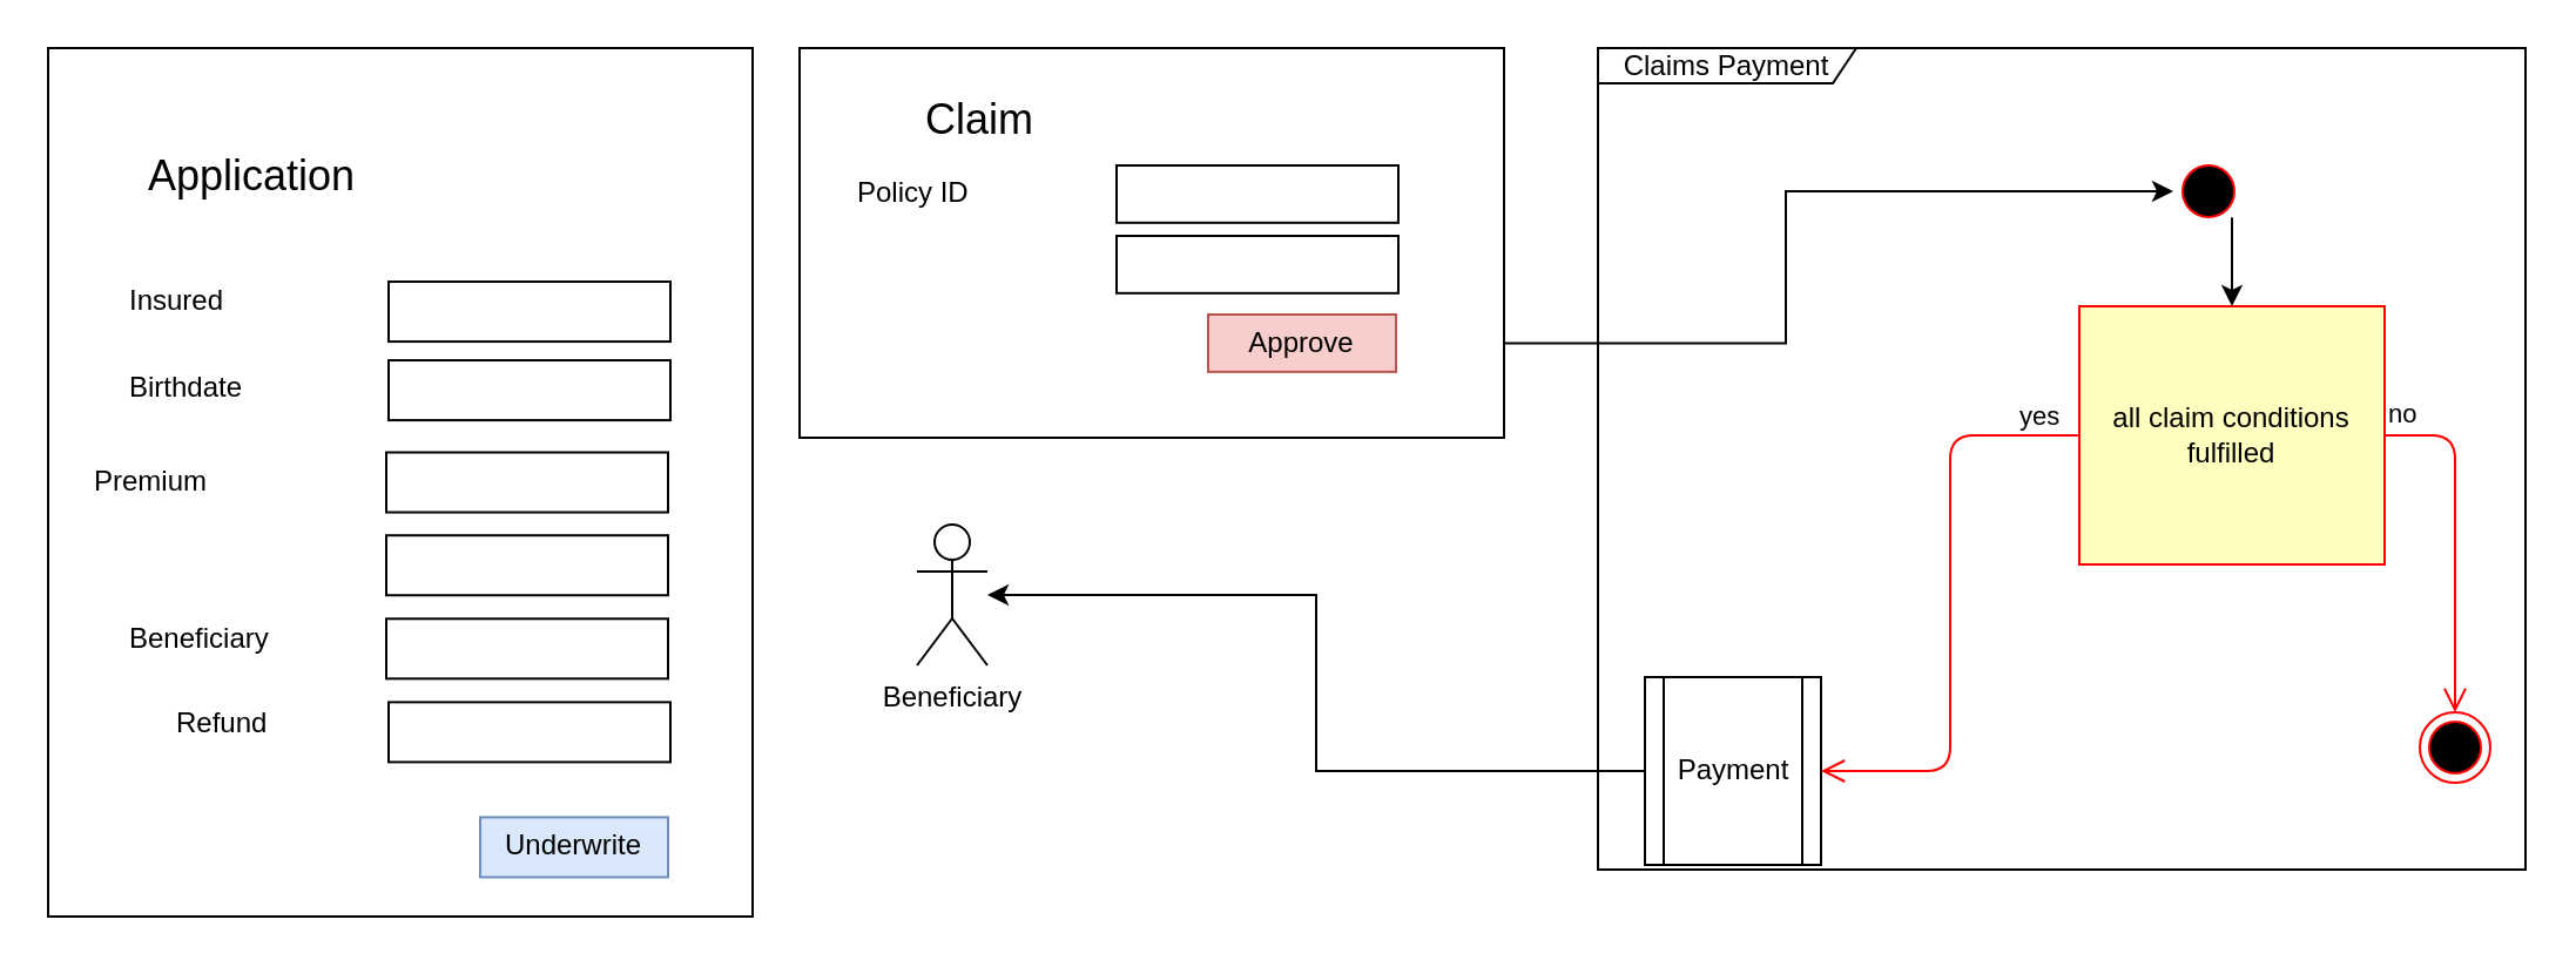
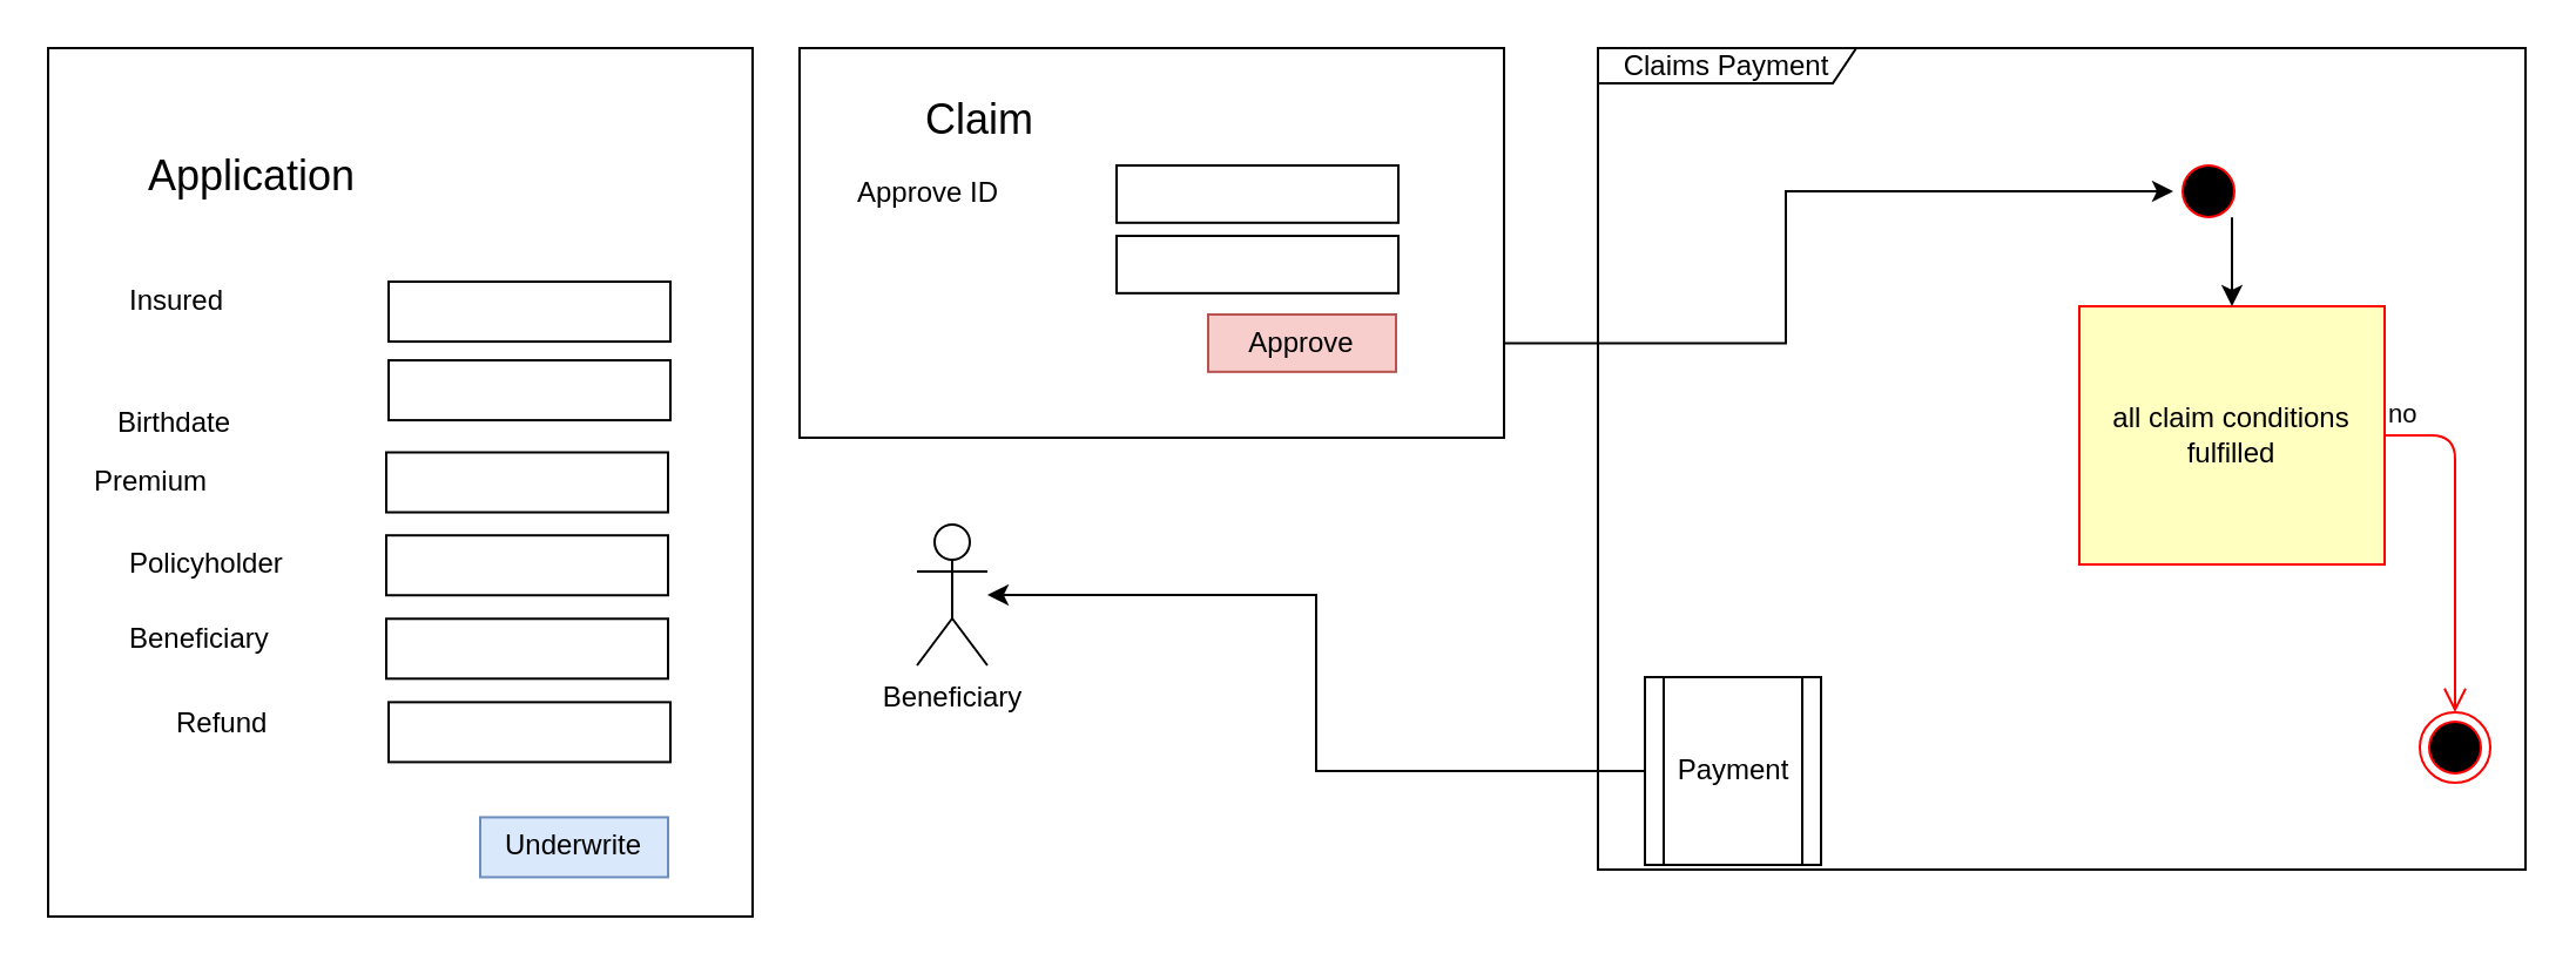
  <mxCell id="0" />
  <mxCell id="1" parent="0" />
  <mxCell id="2" value="" style="edgeStyle=elbowEdgeStyle;rounded=0;orthogonalLoop=1;jettySize=auto;html=1;entryX=0;entryY=0.5;entryDx=0;entryDy=0;" parent="1" source="6" target="31" edge="1"><mxGeometry relative="1" as="geometry"><mxPoint x="670" y="-133" as="targetPoint" /></mxGeometry></mxCell>
  <mxCell id="3" value="" style="group" parent="1" vertex="1" connectable="0"><mxGeometry x="340" y="20" width="300" height="166" as="geometry" /></mxCell>
  <mxCell id="4" value="" style="rounded=0;whiteSpace=wrap;html=1;" parent="3" vertex="1"><mxGeometry width="300" height="166" as="geometry" /></mxCell>
  <mxCell id="5" value="" style="group" parent="3" vertex="1" connectable="0"><mxGeometry x="23" y="12.206" width="232" height="125.721" as="geometry" /></mxCell>
  <mxCell id="6" value="Approve" style="whiteSpace=wrap;html=1;fillColor=#f8cecc;strokeColor=#b85450;rounded=0;" parent="5" vertex="1"><mxGeometry x="151" y="101.309" width="80" height="24.412" as="geometry" /></mxCell>
  <mxCell id="7" value="&lt;font style=&quot;font-size: 18px&quot;&gt;Claim&lt;/font&gt;" style="text;html=1;strokeColor=none;fillColor=none;align=center;verticalAlign=middle;whiteSpace=wrap;rounded=0;" parent="5" vertex="1"><mxGeometry x="13.5" width="80" height="36.618" as="geometry" /></mxCell>
  <mxCell id="8" value="" style="rounded=0;whiteSpace=wrap;html=1;" parent="3" vertex="1"><mxGeometry x="135" y="49.999" width="120" height="24.412" as="geometry" /></mxCell>
- <mxCell id="9" value="Policy ID" style="text;html=1;strokeColor=none;fillColor=none;align=left;verticalAlign=middle;whiteSpace=wrap;rounded=0;" parent="3" vertex="1"><mxGeometry x="23" y="49.999" width="90" height="24.412" as="geometry" /></mxCell>
+ <mxCell id="9" value="Approve ID" style="text;html=1;strokeColor=none;fillColor=none;align=left;verticalAlign=middle;whiteSpace=wrap;rounded=0;" parent="3" vertex="1"><mxGeometry x="23" y="49.999" width="90" height="24.412" as="geometry" /></mxCell>
  <mxCell id="10" value="" style="rounded=0;whiteSpace=wrap;html=1;" vertex="1" parent="3"><mxGeometry x="135" y="79.999" width="120" height="24.412" as="geometry" /></mxCell>
  <mxCell id="11" value="" style="group" parent="1" vertex="1" connectable="0"><mxGeometry x="20" y="20" width="300" height="370" as="geometry" /></mxCell>
  <mxCell id="12" value="" style="rounded=0;whiteSpace=wrap;html=1;" parent="11" vertex="1"><mxGeometry width="300" height="370.0" as="geometry" /></mxCell>
  <mxCell id="13" value="Application" style="text;html=1;strokeColor=none;fillColor=none;align=center;verticalAlign=middle;whiteSpace=wrap;rounded=0;fontSize=18;" parent="11" vertex="1"><mxGeometry x="46.5" y="35.724" width="80" height="38.276" as="geometry" /></mxCell>
  <mxCell id="14" value="Insured&amp;nbsp;" style="text;html=1;strokeColor=none;fillColor=none;align=left;verticalAlign=middle;whiteSpace=wrap;rounded=0;" parent="11" vertex="1"><mxGeometry x="33" y="99.517" width="75" height="17.862" as="geometry" /></mxCell>
  <mxCell id="15" value="" style="rounded=0;whiteSpace=wrap;html=1;" parent="11" vertex="1"><mxGeometry x="145" y="99.517" width="120" height="25.517" as="geometry" /></mxCell>
- <mxCell id="16" value="Birthdate" style="text;html=1;strokeColor=none;fillColor=none;align=left;verticalAlign=middle;whiteSpace=wrap;rounded=0;" parent="11" vertex="1"><mxGeometry x="33" y="136.189" width="75" height="17.862" as="geometry" /></mxCell>
+ <mxCell id="16" value="Birthdate" style="text;html=1;strokeColor=none;fillColor=none;align=left;verticalAlign=middle;whiteSpace=wrap;rounded=0;" parent="11" vertex="1"><mxGeometry x="28" y="151.189" width="75" height="17.862" as="geometry" /></mxCell>
  <mxCell id="17" value="" style="rounded=0;whiteSpace=wrap;html=1;" parent="11" vertex="1"><mxGeometry x="145" y="133.018" width="120" height="25.517" as="geometry" /></mxCell>
  <mxCell id="18" value="Premium" style="text;html=1;strokeColor=none;fillColor=none;align=left;verticalAlign=middle;whiteSpace=wrap;rounded=0;" parent="11" vertex="1"><mxGeometry x="18" y="176.073" width="75" height="17.862" as="geometry" /></mxCell>
  <mxCell id="19" value="" style="rounded=0;whiteSpace=wrap;html=1;" parent="11" vertex="1"><mxGeometry x="144" y="172.246" width="120" height="25.517" as="geometry" /></mxCell>
+ <mxCell id="20" value="Policyholder" style="text;html=1;strokeColor=none;fillColor=none;align=left;verticalAlign=middle;whiteSpace=wrap;rounded=0;" parent="11" vertex="1"><mxGeometry x="33" y="211.428" width="75" height="17.862" as="geometry" /></mxCell>
  <mxCell id="21" value="" style="rounded=0;whiteSpace=wrap;html=1;" parent="11" vertex="1"><mxGeometry x="144" y="207.602" width="120" height="25.517" as="geometry" /></mxCell>
  <mxCell id="22" value="Underwrite" style="whiteSpace=wrap;html=1;fillColor=#dae8fc;strokeColor=#6c8ebf;rounded=0;" parent="11" vertex="1"><mxGeometry x="184" y="327.718" width="80" height="25.517" as="geometry" /></mxCell>
  <mxCell id="23" value="Beneficiary" style="text;html=1;strokeColor=none;fillColor=none;align=left;verticalAlign=middle;whiteSpace=wrap;rounded=0;" vertex="1" parent="11"><mxGeometry x="33" y="243.142" width="75" height="17.862" as="geometry" /></mxCell>
  <mxCell id="24" value="" style="rounded=0;whiteSpace=wrap;html=1;" vertex="1" parent="11"><mxGeometry x="144" y="243.143" width="120" height="25.517" as="geometry" /></mxCell>
  <mxCell id="25" value="Refund" style="text;html=1;strokeColor=none;fillColor=none;align=left;verticalAlign=middle;whiteSpace=wrap;rounded=0;" vertex="1" parent="11"><mxGeometry x="53" y="278.684" width="75" height="17.862" as="geometry" /></mxCell>
  <mxCell id="26" value="" style="rounded=0;whiteSpace=wrap;html=1;" vertex="1" parent="11"><mxGeometry x="145" y="278.684" width="120" height="25.517" as="geometry" /></mxCell>
  <mxCell id="27" style="rounded=0;orthogonalLoop=1;jettySize=auto;html=1;edgeStyle=elbowEdgeStyle;" parent="1" source="36" target="28" edge="1"><mxGeometry relative="1" as="geometry"><mxPoint x="750" y="76" as="targetPoint" /><mxPoint x="810" y="141" as="sourcePoint" /></mxGeometry></mxCell>
  <mxCell id="28" value="Beneficiary" style="shape=umlActor;verticalLabelPosition=bottom;labelBackgroundColor=#ffffff;verticalAlign=top;html=1;" parent="1" vertex="1"><mxGeometry x="390" y="223" width="30" height="60" as="geometry" /></mxCell>
  <mxCell id="29" value="" style="group" parent="1" vertex="1" connectable="0"><mxGeometry x="680" y="20" width="395" height="350" as="geometry" /></mxCell>
  <mxCell id="30" value="Claims Payment" style="shape=umlFrame;whiteSpace=wrap;html=1;width=110;height=15;" parent="29" vertex="1"><mxGeometry width="395" height="350" as="geometry" /></mxCell>
  <mxCell id="31" value="" style="ellipse;html=1;shape=startState;fillColor=#000000;strokeColor=#ff0000;" parent="29" vertex="1"><mxGeometry x="245" y="46" width="30" height="30" as="geometry" /></mxCell>
  <mxCell id="32" value="all claim conditions fulfilled" style="whiteSpace=wrap;html=1;fillColor=#ffffc0;strokeColor=#ff0000;rounded=0;" parent="29" vertex="1"><mxGeometry x="205" y="110" width="130" height="110" as="geometry" /></mxCell>
  <mxCell id="33" style="rounded=0;orthogonalLoop=1;jettySize=auto;html=1;edgeStyle=elbowEdgeStyle;entryX=0.5;entryY=0;entryDx=0;entryDy=0;" parent="29" source="31" target="32" edge="1"><mxGeometry relative="1" as="geometry" /></mxCell>
  <mxCell id="34" value="no" style="edgeStyle=orthogonalEdgeStyle;html=1;align=left;verticalAlign=bottom;endArrow=open;endSize=8;strokeColor=#ff0000;" parent="29" source="32" target="35" edge="1"><mxGeometry x="-1" relative="1" as="geometry"><mxPoint x="430" y="253" as="targetPoint" /></mxGeometry></mxCell>
  <mxCell id="35" value="" style="ellipse;html=1;shape=endState;fillColor=#000000;strokeColor=#ff0000;" parent="29" vertex="1"><mxGeometry x="350" y="283" width="30" height="30" as="geometry" /></mxCell>
  <mxCell id="36" value="Payment" style="shape=process;whiteSpace=wrap;html=1;backgroundOutline=1;" parent="29" vertex="1"><mxGeometry x="20" y="268" width="75" height="80" as="geometry" /></mxCell>
- <mxCell id="37" value="yes" style="edgeStyle=elbowEdgeStyle;html=1;align=left;verticalAlign=top;endArrow=open;endSize=8;strokeColor=#ff0000;exitX=0;exitY=0.5;exitDx=0;exitDy=0;" parent="29" source="32" target="36" edge="1"><mxGeometry x="-0.783" y="-21" relative="1" as="geometry"><mxPoint x="130" y="219" as="targetPoint" /><mxPoint x="130" y="194" as="sourcePoint" /><mxPoint as="offset" /></mxGeometry></mxCell>
